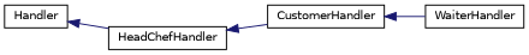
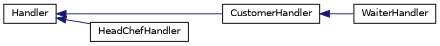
  digraph {
    rankdir=LR
    node [color=black fillcolor=white fontname=Helvetica fontsize=10 shape=record style=filled]
    edge [color=midnightblue dir=back fontname=Helvetica fontsize=10 labelfontname=Helvetica labelfontsize=10 style=solid]
    n1 [height=0.2 label=Handler width=0.4]
    n2 [height=0.2 label=CustomerHandler width=0.4]
    n3 [height=0.2 label=HeadChefHandler width=0.4]
    n4 [height=0.2 label=WaiterHandler width=0.4]
-   n3 -> n2
+   n1 -> n2
    n1 -> n3
    n2 -> n4
  }
